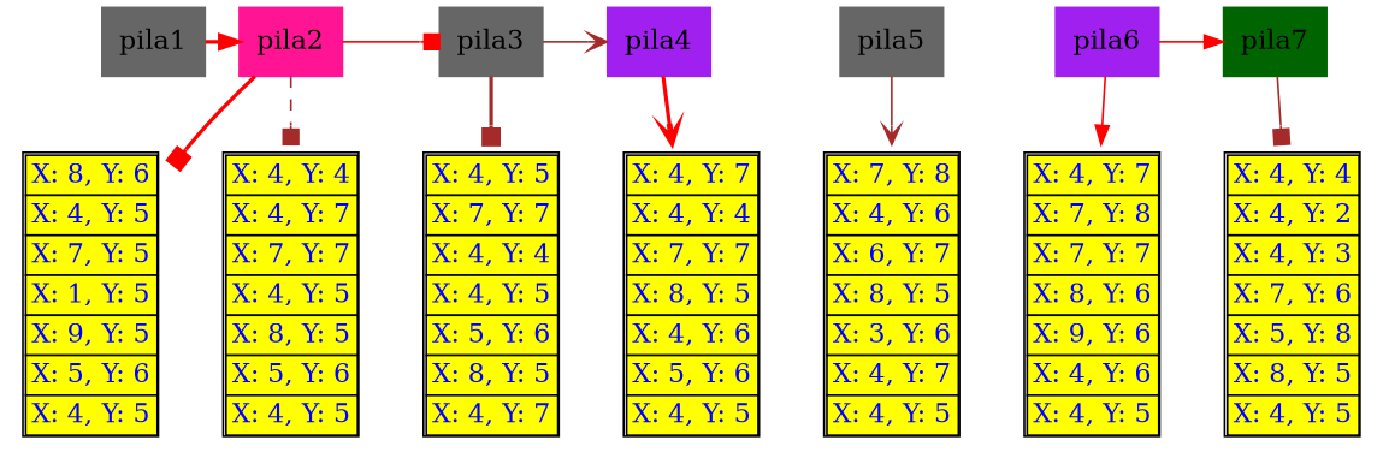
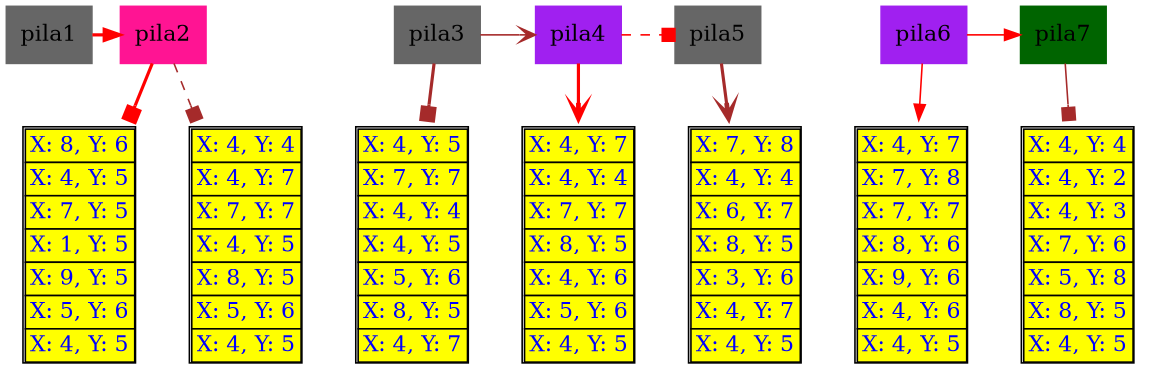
  digraph {
    node [shape=box]
    edge [arrowhead=box color=red style=bold]
    n1 [color=gray40 label=pila1 rankdir=UD style=filled]
    n2 [color=deeppink label=pila2 rankdir=UD style=filled]
    n3 [color=gray40 label=pila3 rankdir=UD style=filled]
    n4 [color=purple label=pila4 rankdir=UD style=filled]
    n5 [color=gray40 label=pila5 rankdir=UD style=filled]
    n6 [color=purple label=pila6 rankdir=UD style=filled]
    n7 [color=darkgreen label=pila7 rankdir=UD style=filled]
    n8 [label=< 	<table border="1" cellborder="1" cellspacing="0"> 		<tr><td bgcolor="yellow"><font color="#0000ff">X: 8, Y: 6</font></td></tr> 		<tr><td bgcolor="yellow"><font color="#0000ff">X: 4, Y: 5</font></td></tr> 		<tr><td bgcolor="yellow"><font color="#0000ff">X: 7, Y: 5</font></td></tr> 		<tr><td bgcolor="yellow"><font color="#0000ff">X: 1, Y: 5</font></td></tr> 		<tr><td bgcolor="yellow"><font color="#0000ff">X: 9, Y: 5</font></td></tr> 		<tr><td bgcolor="yellow"><font color="#0000ff">X: 5, Y: 6</font></td></tr> 		<tr><td bgcolor="yellow"><font color="#0000ff">X: 4, Y: 5</font></td></tr> 	</table>> shape=plaintext]
    n9 [label=< 	<table border="1" cellborder="1" cellspacing="0"> 		<tr><td bgcolor="yellow"><font color="#0000ff">X: 4, Y: 4</font></td></tr> 		<tr><td bgcolor="yellow"><font color="#0000ff">X: 4, Y: 7</font></td></tr> 		<tr><td bgcolor="yellow"><font color="#0000ff">X: 7, Y: 7</font></td></tr> 		<tr><td bgcolor="yellow"><font color="#0000ff">X: 4, Y: 5</font></td></tr> 		<tr><td bgcolor="yellow"><font color="#0000ff">X: 8, Y: 5</font></td></tr> 		<tr><td bgcolor="yellow"><font color="#0000ff">X: 5, Y: 6</font></td></tr> 		<tr><td bgcolor="yellow"><font color="#0000ff">X: 4, Y: 5</font></td></tr> 	</table>> shape=plaintext]
    n10 [label=< 	<table border="1" cellborder="1" cellspacing="0"> 		<tr><td bgcolor="yellow"><font color="#0000ff">X: 4, Y: 5</font></td></tr> 		<tr><td bgcolor="yellow"><font color="#0000ff">X: 7, Y: 7</font></td></tr> 		<tr><td bgcolor="yellow"><font color="#0000ff">X: 4, Y: 4</font></td></tr> 		<tr><td bgcolor="yellow"><font color="#0000ff">X: 4, Y: 5</font></td></tr> 		<tr><td bgcolor="yellow"><font color="#0000ff">X: 5, Y: 6</font></td></tr> 		<tr><td bgcolor="yellow"><font color="#0000ff">X: 8, Y: 5</font></td></tr> 		<tr><td bgcolor="yellow"><font color="#0000ff">X: 4, Y: 7</font></td></tr> 	</table>> shape=plaintext]
    n11 [label=< 	<table border="1" cellborder="1" cellspacing="0"> 		<tr><td bgcolor="yellow"><font color="#0000ff">X: 4, Y: 7</font></td></tr> 		<tr><td bgcolor="yellow"><font color="#0000ff">X: 4, Y: 4</font></td></tr> 		<tr><td bgcolor="yellow"><font color="#0000ff">X: 7, Y: 7</font></td></tr> 		<tr><td bgcolor="yellow"><font color="#0000ff">X: 8, Y: 5</font></td></tr> 		<tr><td bgcolor="yellow"><font color="#0000ff">X: 4, Y: 6</font></td></tr> 		<tr><td bgcolor="yellow"><font color="#0000ff">X: 5, Y: 6</font></td></tr> 		<tr><td bgcolor="yellow"><font color="#0000ff">X: 4, Y: 5</font></td></tr> 	</table>> shape=plaintext]
-   n12 [label=< 	<table border="1" cellborder="1" cellspacing="0"> 		<tr><td bgcolor="yellow"><font color="#0000ff">X: 7, Y: 8</font></td></tr> 		<tr><td bgcolor="yellow"><font color="#0000ff">X: 4, Y: 6</font></td></tr> 		<tr><td bgcolor="yellow"><font color="#0000ff">X: 6, Y: 7</font></td></tr> 		<tr><td bgcolor="yellow"><font color="#0000ff">X: 8, Y: 5</font></td></tr> 		<tr><td bgcolor="yellow"><font color="#0000ff">X: 3, Y: 6</font></td></tr> 		<tr><td bgcolor="yellow"><font color="#0000ff">X: 4, Y: 7</font></td></tr> 		<tr><td bgcolor="yellow"><font color="#0000ff">X: 4, Y: 5</font></td></tr> 	</table>> shape=plaintext]
+   n12 [label=< 	<table border="1" cellborder="1" cellspacing="0"> 		<tr><td bgcolor="yellow"><font color="#0000ff">X: 7, Y: 8</font></td></tr> 		<tr><td bgcolor="yellow"><font color="#0000ff">X: 4, Y: 4</font></td></tr> 		<tr><td bgcolor="yellow"><font color="#0000ff">X: 6, Y: 7</font></td></tr> 		<tr><td bgcolor="yellow"><font color="#0000ff">X: 8, Y: 5</font></td></tr> 		<tr><td bgcolor="yellow"><font color="#0000ff">X: 3, Y: 6</font></td></tr> 		<tr><td bgcolor="yellow"><font color="#0000ff">X: 4, Y: 7</font></td></tr> 		<tr><td bgcolor="yellow"><font color="#0000ff">X: 4, Y: 5</font></td></tr> 	</table>> shape=plaintext]
    n13 [label=< 	<table border="1" cellborder="1" cellspacing="0"> 		<tr><td bgcolor="yellow"><font color="#0000ff">X: 4, Y: 7</font></td></tr> 		<tr><td bgcolor="yellow"><font color="#0000ff">X: 7, Y: 8</font></td></tr> 		<tr><td bgcolor="yellow"><font color="#0000ff">X: 7, Y: 7</font></td></tr> 		<tr><td bgcolor="yellow"><font color="#0000ff">X: 8, Y: 6</font></td></tr> 		<tr><td bgcolor="yellow"><font color="#0000ff">X: 9, Y: 6</font></td></tr> 		<tr><td bgcolor="yellow"><font color="#0000ff">X: 4, Y: 6</font></td></tr> 		<tr><td bgcolor="yellow"><font color="#0000ff">X: 4, Y: 5</font></td></tr> 	</table>> shape=plaintext]
    n14 [label=< 	<table border="1" cellborder="1" cellspacing="0"> 		<tr><td bgcolor="yellow"><font color="#0000ff">X: 4, Y: 4</font></td></tr> 		<tr><td bgcolor="yellow"><font color="#0000ff">X: 4, Y: 2</font></td></tr> 		<tr><td bgcolor="yellow"><font color="#0000ff">X: 4, Y: 3</font></td></tr> 		<tr><td bgcolor="yellow"><font color="#0000ff">X: 7, Y: 6</font></td></tr> 		<tr><td bgcolor="yellow"><font color="#0000ff">X: 5, Y: 8</font></td></tr> 		<tr><td bgcolor="yellow"><font color="#0000ff">X: 8, Y: 5</font></td></tr> 		<tr><td bgcolor="yellow"><font color="#0000ff">X: 4, Y: 5</font></td></tr> 	</table>> shape=plaintext]
    subgraph sub_1 {
      rank=same
      n1
      n2
      n3
      n4
      n5
      n6
      n7
    }
    n1 -> n2 [arrowhead=normal]
-   n2 -> n3 [style=solid]
    n2 -> n8
    n2 -> n9 [color=brown style=dashed]
    n3 -> n4 [arrowhead=vee color=brown style=solid]
    n3 -> n10 [color=brown]
+   n4 -> n5 [style=dashed]
    n4 -> n11 [arrowhead=vee]
-   n5 -> n12 [arrowhead=vee color=brown style=solid]
+   n5 -> n12 [arrowhead=vee color=brown]
    n6 -> n7 [arrowhead=normal style=solid]
    n6 -> n13 [arrowhead=normal style=solid]
    n7 -> n14 [color=brown style=solid]
  }
